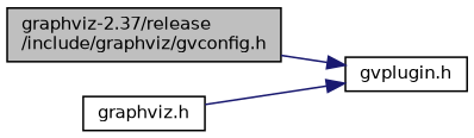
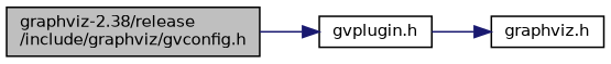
  digraph {
    rankdir=LR
    node [color=black fontname=Helvetica fontsize=10 shape=record]
    edge [color=midnightblue fontname=Helvetica fontsize=10 labelfontname=Helvetica labelfontsize=10 style=solid]
-   n1 [fillcolor=grey75 fontcolor=black height=0.2 label="graphviz-2.37/release\l/include/graphviz/gvconfig.h" style=filled width=0.4]
+   n1 [fillcolor=grey75 fontcolor=black height=0.2 label="graphviz-2.38/release\l/include/graphviz/gvconfig.h" style=filled width=0.4]
    n2 [height=0.2 label="gvplugin.h" width=0.4]
    n3 [height=0.2 label="graphviz.h" width=0.4]
    n1 -> n2
-   n3 -> n2
+   n2 -> n3
  }
